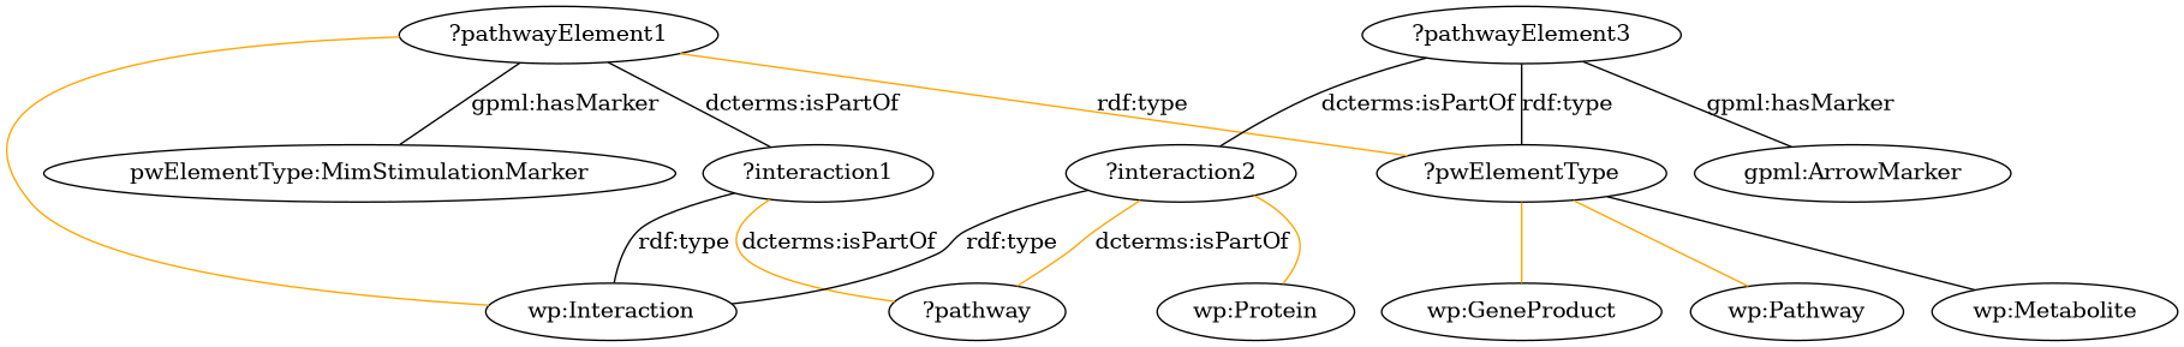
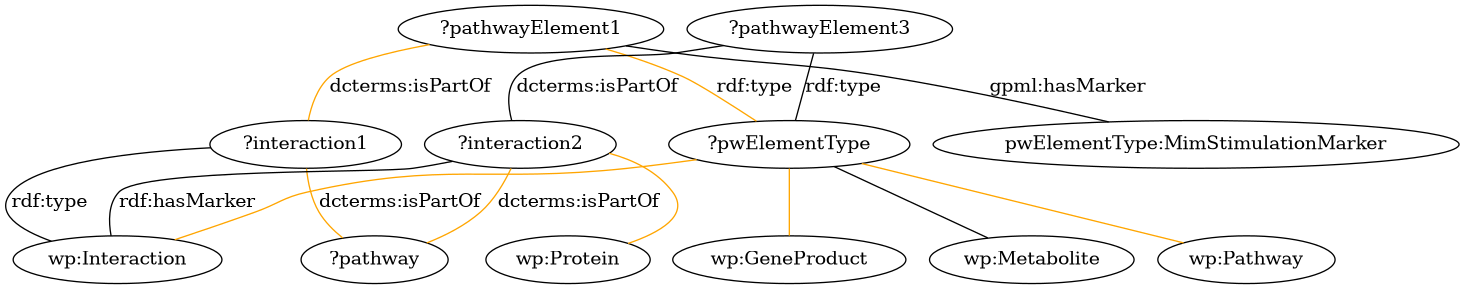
  graph {
    n1 [label="?interaction1"]
    n2 [label="wp:Interaction"]
    n3 [label="?pathway"]
    n4 [label="?interaction2"]
    n5 [label="wp:Protein"]
    n6 [label="?pathwayElement1"]
    n7 [label="?pwElementType"]
    n8 [label="pwElementType:MimStimulationMarker"]
    n9 [label="wp:GeneProduct"]
    n10 [label="wp:Metabolite"]
    n11 [label="wp:Pathway"]
    n12 [label="?pathwayElement3"]
-   n13 [label="gpml:ArrowMarker"]
    n1 -- n2 [label="rdf:type"]
    n1 -- n3 [color=orange label="dcterms:isPartOf"]
-   n4 -- n2 [label="rdf:type"]
+   n4 -- n2 [label="rdf:hasMarker"]
    n4 -- n3 [color=orange label="dcterms:isPartOf"]
    n4 -- n5 [color=orange]
-   n6 -- n1 [label="dcterms:isPartOf"]
+   n6 -- n1 [label="dcterms:isPartOf" color=orange]
    n6 -- n7 [color=orange label="rdf:type"]
    n6 -- n8 [label="gpml:hasMarker"]
-   n6 -- n2 [color=orange]
+   n7 -- n2 [color=orange]
    n7 -- n9 [color=orange]
    n7 -- n10 [color=black]
    n7 -- n11 [color=orange]
    n12 -- n4 [label="dcterms:isPartOf"]
    n12 -- n7 [label="rdf:type"]
-   n12 -- n13 [label="gpml:hasMarker"]
  }
